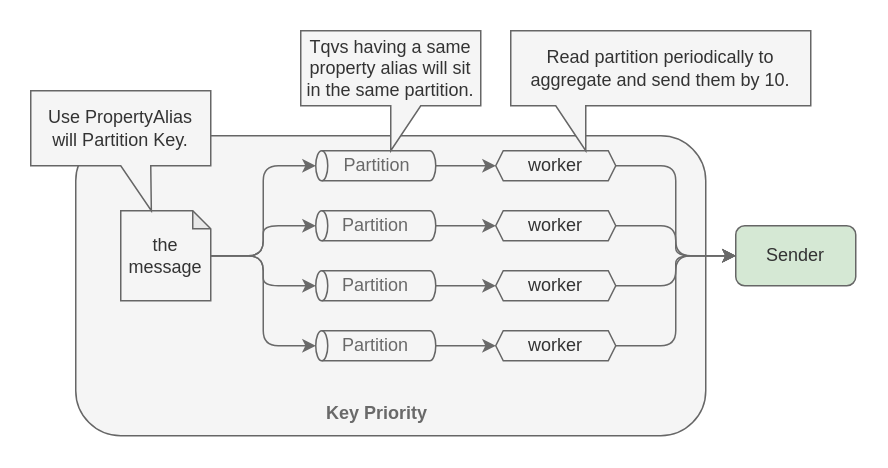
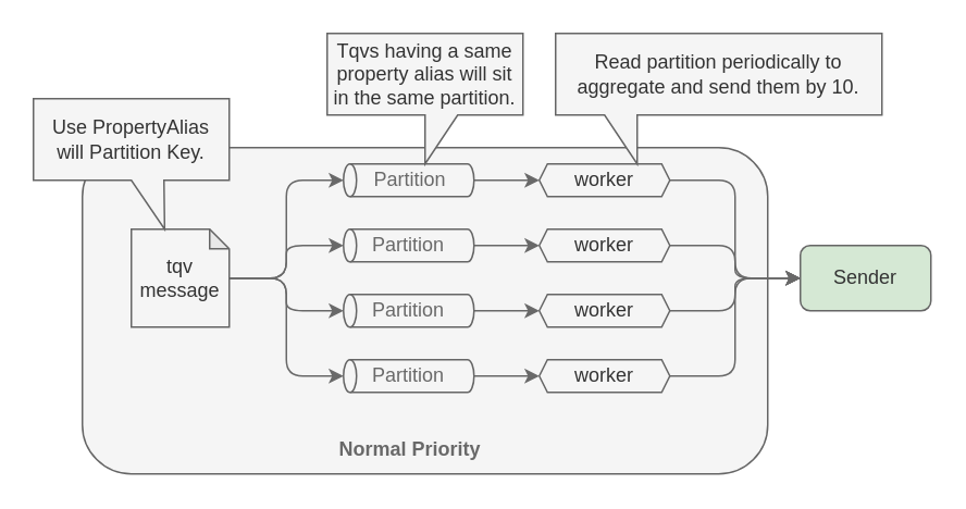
  <mxCell id="0" />
  <mxCell id="1" parent="0" />
  <mxCell id="2" value="" style="rounded=1;whiteSpace=wrap;html=1;fontColor=#333333;fillColor=#f5f5f5;strokeColor=#666666;" vertex="1" parent="1"><mxGeometry x="50" y="90" width="420" height="200" as="geometry" /></mxCell>
  <mxCell id="3" style="edgeStyle=orthogonalEdgeStyle;html=1;entryX=0.5;entryY=0;entryDx=0;entryDy=0;entryPerimeter=0;strokeColor=#696969;" edge="1" parent="1" source="7" target="9"><mxGeometry relative="1" as="geometry" /></mxCell>
  <mxCell id="4" style="edgeStyle=orthogonalEdgeStyle;html=1;entryX=0.5;entryY=0;entryDx=0;entryDy=0;entryPerimeter=0;strokeColor=#696969;" edge="1" parent="1" source="7" target="11"><mxGeometry relative="1" as="geometry" /></mxCell>
  <mxCell id="5" style="edgeStyle=orthogonalEdgeStyle;html=1;entryX=0.5;entryY=0;entryDx=0;entryDy=0;entryPerimeter=0;strokeColor=#696969;" edge="1" parent="1" source="7" target="13"><mxGeometry relative="1" as="geometry" /></mxCell>
  <mxCell id="6" style="edgeStyle=orthogonalEdgeStyle;html=1;entryX=0.5;entryY=0;entryDx=0;entryDy=0;entryPerimeter=0;strokeColor=#696969;fontColor=#696969;" edge="1" parent="1" source="7" target="15"><mxGeometry relative="1" as="geometry" /></mxCell>
- <mxCell id="7" value="the&lt;br&gt;message" style="shape=note;whiteSpace=wrap;html=1;backgroundOutline=1;darkOpacity=0.05;fillColor=#f5f5f5;fontColor=#333333;strokeColor=#666666;size=12;" vertex="1" parent="1"><mxGeometry x="80" y="140" width="60" height="60" as="geometry" /></mxCell>
+ <mxCell id="7" value="tqv&lt;br&gt;message" style="shape=note;whiteSpace=wrap;html=1;backgroundOutline=1;darkOpacity=0.05;fillColor=#f5f5f5;fontColor=#333333;strokeColor=#666666;size=12;" vertex="1" parent="1"><mxGeometry x="80" y="140" width="60" height="60" as="geometry" /></mxCell>
  <mxCell id="8" style="edgeStyle=orthogonalEdgeStyle;html=1;entryX=0;entryY=0.5;entryDx=0;entryDy=0;strokeColor=#696969;" edge="1" parent="1" source="9" target="18"><mxGeometry relative="1" as="geometry" /></mxCell>
  <mxCell id="9" value="" style="shape=cylinder3;whiteSpace=wrap;html=1;boundedLbl=1;backgroundOutline=1;size=4;fillColor=#f5f5f5;fontColor=#333333;strokeColor=#666666;rotation=-90;" vertex="1" parent="1"><mxGeometry x="240" y="70" width="20" height="80" as="geometry" /></mxCell>
  <mxCell id="10" style="edgeStyle=orthogonalEdgeStyle;html=1;entryX=0;entryY=0.5;entryDx=0;entryDy=0;strokeColor=#696969;" edge="1" parent="1" source="11" target="20"><mxGeometry relative="1" as="geometry" /></mxCell>
  <mxCell id="11" value="" style="shape=cylinder3;whiteSpace=wrap;html=1;boundedLbl=1;backgroundOutline=1;size=4;fillColor=#f5f5f5;fontColor=#333333;strokeColor=#666666;rotation=-90;" vertex="1" parent="1"><mxGeometry x="240" y="110" width="20" height="80" as="geometry" /></mxCell>
  <mxCell id="12" style="edgeStyle=orthogonalEdgeStyle;html=1;entryX=0;entryY=0.5;entryDx=0;entryDy=0;strokeColor=#696969;" edge="1" parent="1" source="13" target="22"><mxGeometry relative="1" as="geometry" /></mxCell>
  <mxCell id="13" value="" style="shape=cylinder3;whiteSpace=wrap;html=1;boundedLbl=1;backgroundOutline=1;size=4;fillColor=#f5f5f5;fontColor=#333333;strokeColor=#666666;rotation=-90;" vertex="1" parent="1"><mxGeometry x="240" y="150" width="20" height="80" as="geometry" /></mxCell>
  <mxCell id="14" style="edgeStyle=orthogonalEdgeStyle;html=1;entryX=0;entryY=0.5;entryDx=0;entryDy=0;strokeColor=#696969;" edge="1" parent="1" source="15" target="24"><mxGeometry relative="1" as="geometry" /></mxCell>
  <mxCell id="15" value="" style="shape=cylinder3;whiteSpace=wrap;html=1;boundedLbl=1;backgroundOutline=1;size=4;fillColor=#f5f5f5;fontColor=#333333;strokeColor=#666666;rotation=-90;" vertex="1" parent="1"><mxGeometry x="240" y="190" width="20" height="80" as="geometry" /></mxCell>
  <mxCell id="16" value="Sender" style="rounded=1;whiteSpace=wrap;html=1;fillColor=#d5e8d4;fontColor=#333333;strokeColor=#666666;" vertex="1" parent="1"><mxGeometry x="490" y="150" width="80" height="40" as="geometry" /></mxCell>
  <mxCell id="17" style="edgeStyle=orthogonalEdgeStyle;html=1;entryX=0;entryY=0.5;entryDx=0;entryDy=0;strokeColor=#696969;fontColor=#696969;" edge="1" parent="1" source="18" target="16"><mxGeometry relative="1" as="geometry" /></mxCell>
  <mxCell id="18" value="worker" style="shape=hexagon;perimeter=hexagonPerimeter2;whiteSpace=wrap;html=1;fixedSize=1;fillColor=#f5f5f5;fontColor=#333333;strokeColor=#666666;size=5;" vertex="1" parent="1"><mxGeometry x="330" y="100" width="80" height="20" as="geometry" /></mxCell>
  <mxCell id="19" style="edgeStyle=orthogonalEdgeStyle;html=1;entryX=0;entryY=0.5;entryDx=0;entryDy=0;strokeColor=#696969;fontColor=#696969;" edge="1" parent="1" source="20" target="16"><mxGeometry relative="1" as="geometry" /></mxCell>
  <mxCell id="20" value="worker" style="shape=hexagon;perimeter=hexagonPerimeter2;whiteSpace=wrap;html=1;fixedSize=1;fillColor=#f5f5f5;fontColor=#333333;strokeColor=#666666;size=5;" vertex="1" parent="1"><mxGeometry x="330" y="140" width="80" height="20" as="geometry" /></mxCell>
  <mxCell id="21" style="edgeStyle=orthogonalEdgeStyle;html=1;entryX=0;entryY=0.5;entryDx=0;entryDy=0;strokeColor=#696969;fontColor=#696969;" edge="1" parent="1" source="22" target="16"><mxGeometry relative="1" as="geometry" /></mxCell>
  <mxCell id="22" value="worker" style="shape=hexagon;perimeter=hexagonPerimeter2;whiteSpace=wrap;html=1;fixedSize=1;fillColor=#f5f5f5;fontColor=#333333;strokeColor=#666666;size=5;" vertex="1" parent="1"><mxGeometry x="330" y="180" width="80" height="20" as="geometry" /></mxCell>
  <mxCell id="23" style="edgeStyle=orthogonalEdgeStyle;html=1;entryX=0;entryY=0.5;entryDx=0;entryDy=0;strokeColor=#696969;fontColor=#696969;" edge="1" parent="1" source="24" target="16"><mxGeometry relative="1" as="geometry" /></mxCell>
  <mxCell id="24" value="worker" style="shape=hexagon;perimeter=hexagonPerimeter2;whiteSpace=wrap;html=1;fixedSize=1;fillColor=#f5f5f5;fontColor=#333333;strokeColor=#666666;size=5;" vertex="1" parent="1"><mxGeometry x="330" y="220" width="80" height="20" as="geometry" /></mxCell>
  <mxCell id="25" value="&lt;font color=&quot;#696969&quot;&gt;Partition&lt;/font&gt;" style="text;html=1;strokeColor=none;fillColor=none;align=center;verticalAlign=middle;whiteSpace=wrap;rounded=0;" vertex="1" parent="1"><mxGeometry x="221" y="95" width="60" height="30" as="geometry" /></mxCell>
  <mxCell id="26" value="&lt;font color=&quot;#696969&quot;&gt;Partition&lt;/font&gt;" style="text;html=1;strokeColor=none;fillColor=none;align=center;verticalAlign=middle;whiteSpace=wrap;rounded=0;" vertex="1" parent="1"><mxGeometry x="220" y="135" width="60" height="30" as="geometry" /></mxCell>
  <mxCell id="27" value="&lt;font color=&quot;#696969&quot;&gt;Partition&lt;/font&gt;" style="text;html=1;strokeColor=none;fillColor=none;align=center;verticalAlign=middle;whiteSpace=wrap;rounded=0;" vertex="1" parent="1"><mxGeometry x="220" y="175" width="60" height="30" as="geometry" /></mxCell>
  <mxCell id="28" value="&lt;font color=&quot;#696969&quot;&gt;Partition&lt;/font&gt;" style="text;html=1;strokeColor=none;fillColor=none;align=center;verticalAlign=middle;whiteSpace=wrap;rounded=0;" vertex="1" parent="1"><mxGeometry x="220" y="215" width="60" height="30" as="geometry" /></mxCell>
  <mxCell id="29" value="Use PropertyAlias&lt;br&gt;will Partition Key." style="shape=callout;whiteSpace=wrap;html=1;perimeter=calloutPerimeter;fontColor=#333333;fillColor=#f5f5f5;strokeColor=#666666;position2=0.67;" vertex="1" parent="1"><mxGeometry x="20" y="60" width="120" height="80" as="geometry" /></mxCell>
  <mxCell id="30" value="Tqvs having a same property alias will sit in the same partition." style="shape=callout;whiteSpace=wrap;html=1;perimeter=calloutPerimeter;fontColor=#333333;fillColor=#f5f5f5;strokeColor=#666666;position2=0.5;" vertex="1" parent="1"><mxGeometry x="200" y="20" width="120" height="80" as="geometry" /></mxCell>
  <mxCell id="31" value="Read partition periodically to aggregate and send them by 10." style="shape=callout;whiteSpace=wrap;html=1;perimeter=calloutPerimeter;fontColor=#333333;fillColor=#f5f5f5;strokeColor=#666666;position2=0.25;size=30;position=0.15;" vertex="1" parent="1"><mxGeometry x="340" y="20" width="200" height="80" as="geometry" /></mxCell>
- <mxCell id="32" value="Key Priority" style="text;html=1;strokeColor=none;fillColor=none;align=center;verticalAlign=middle;whiteSpace=wrap;rounded=0;fontColor=#696969;fontStyle=1" vertex="1" parent="1"><mxGeometry x="201" y="260" width="100" height="30" as="geometry" /></mxCell>
+ <mxCell id="32" value="Normal Priority" style="text;html=1;strokeColor=none;fillColor=none;align=center;verticalAlign=middle;whiteSpace=wrap;rounded=0;fontColor=#696969;fontStyle=1" vertex="1" parent="1"><mxGeometry x="201" y="260" width="100" height="30" as="geometry" /></mxCell>
